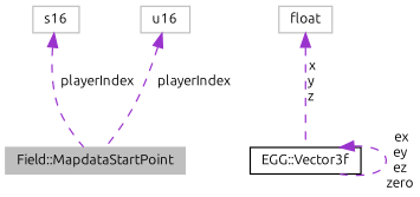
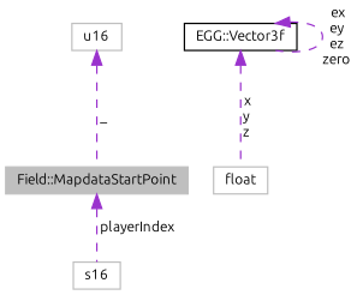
  digraph {
    fontname=Ubuntu
    node [color=grey75 fillcolor=white fontname=Ubuntu fontsize=10 shape=record style=filled]
    edge [color=darkorchid3 dir=back fontname=Ubuntu fontsize=10 labelfontname=FreeMono labelfontsize=10 style=dashed]
    n1 [fillcolor=grey75 fontcolor=black height=0.2 label="Field::MapdataStartPoint" width=0.4]
    n2 [height=0.2 label=s16 width=0.4]
    n3 [height=0.2 label=u16 width=0.4]
    n4 [color=black height=0.2 label="EGG::Vector3f" width=0.4]
    n5 [height=0.2 label=float width=0.4]
-   n2 -> n1 [label=" playerIndex"]
-   n3 -> n1 [label=" playerIndex"]
+   n1 -> n2 [label=" playerIndex"]
+   n3 -> n1 [label=" _"]
    n4 -> n4 [label=" ex\ney\nez\nzero"]
-   n5 -> n4 [label=" x\ny\nz"]
+   n4 -> n5 [label=" x\ny\nz"]
  }
